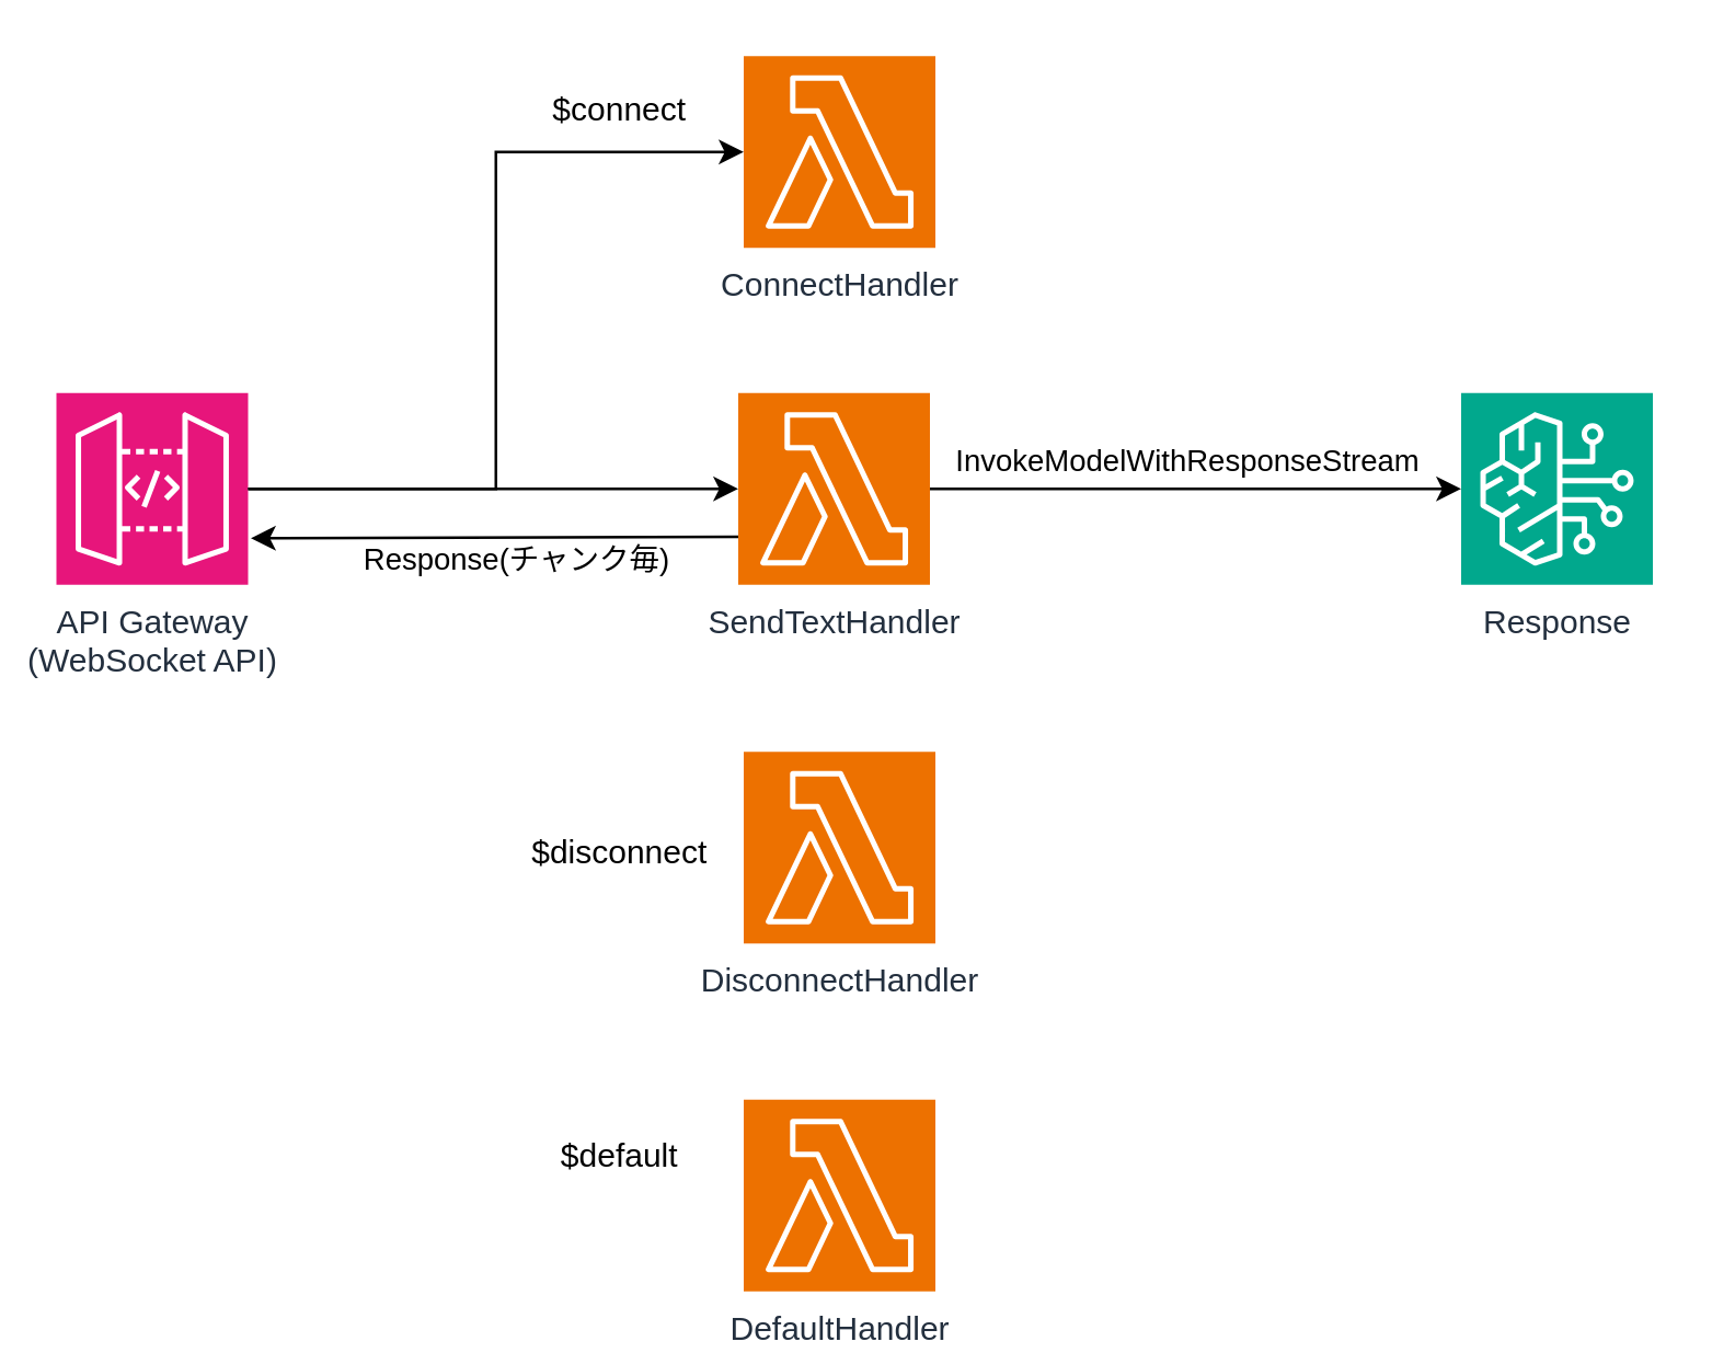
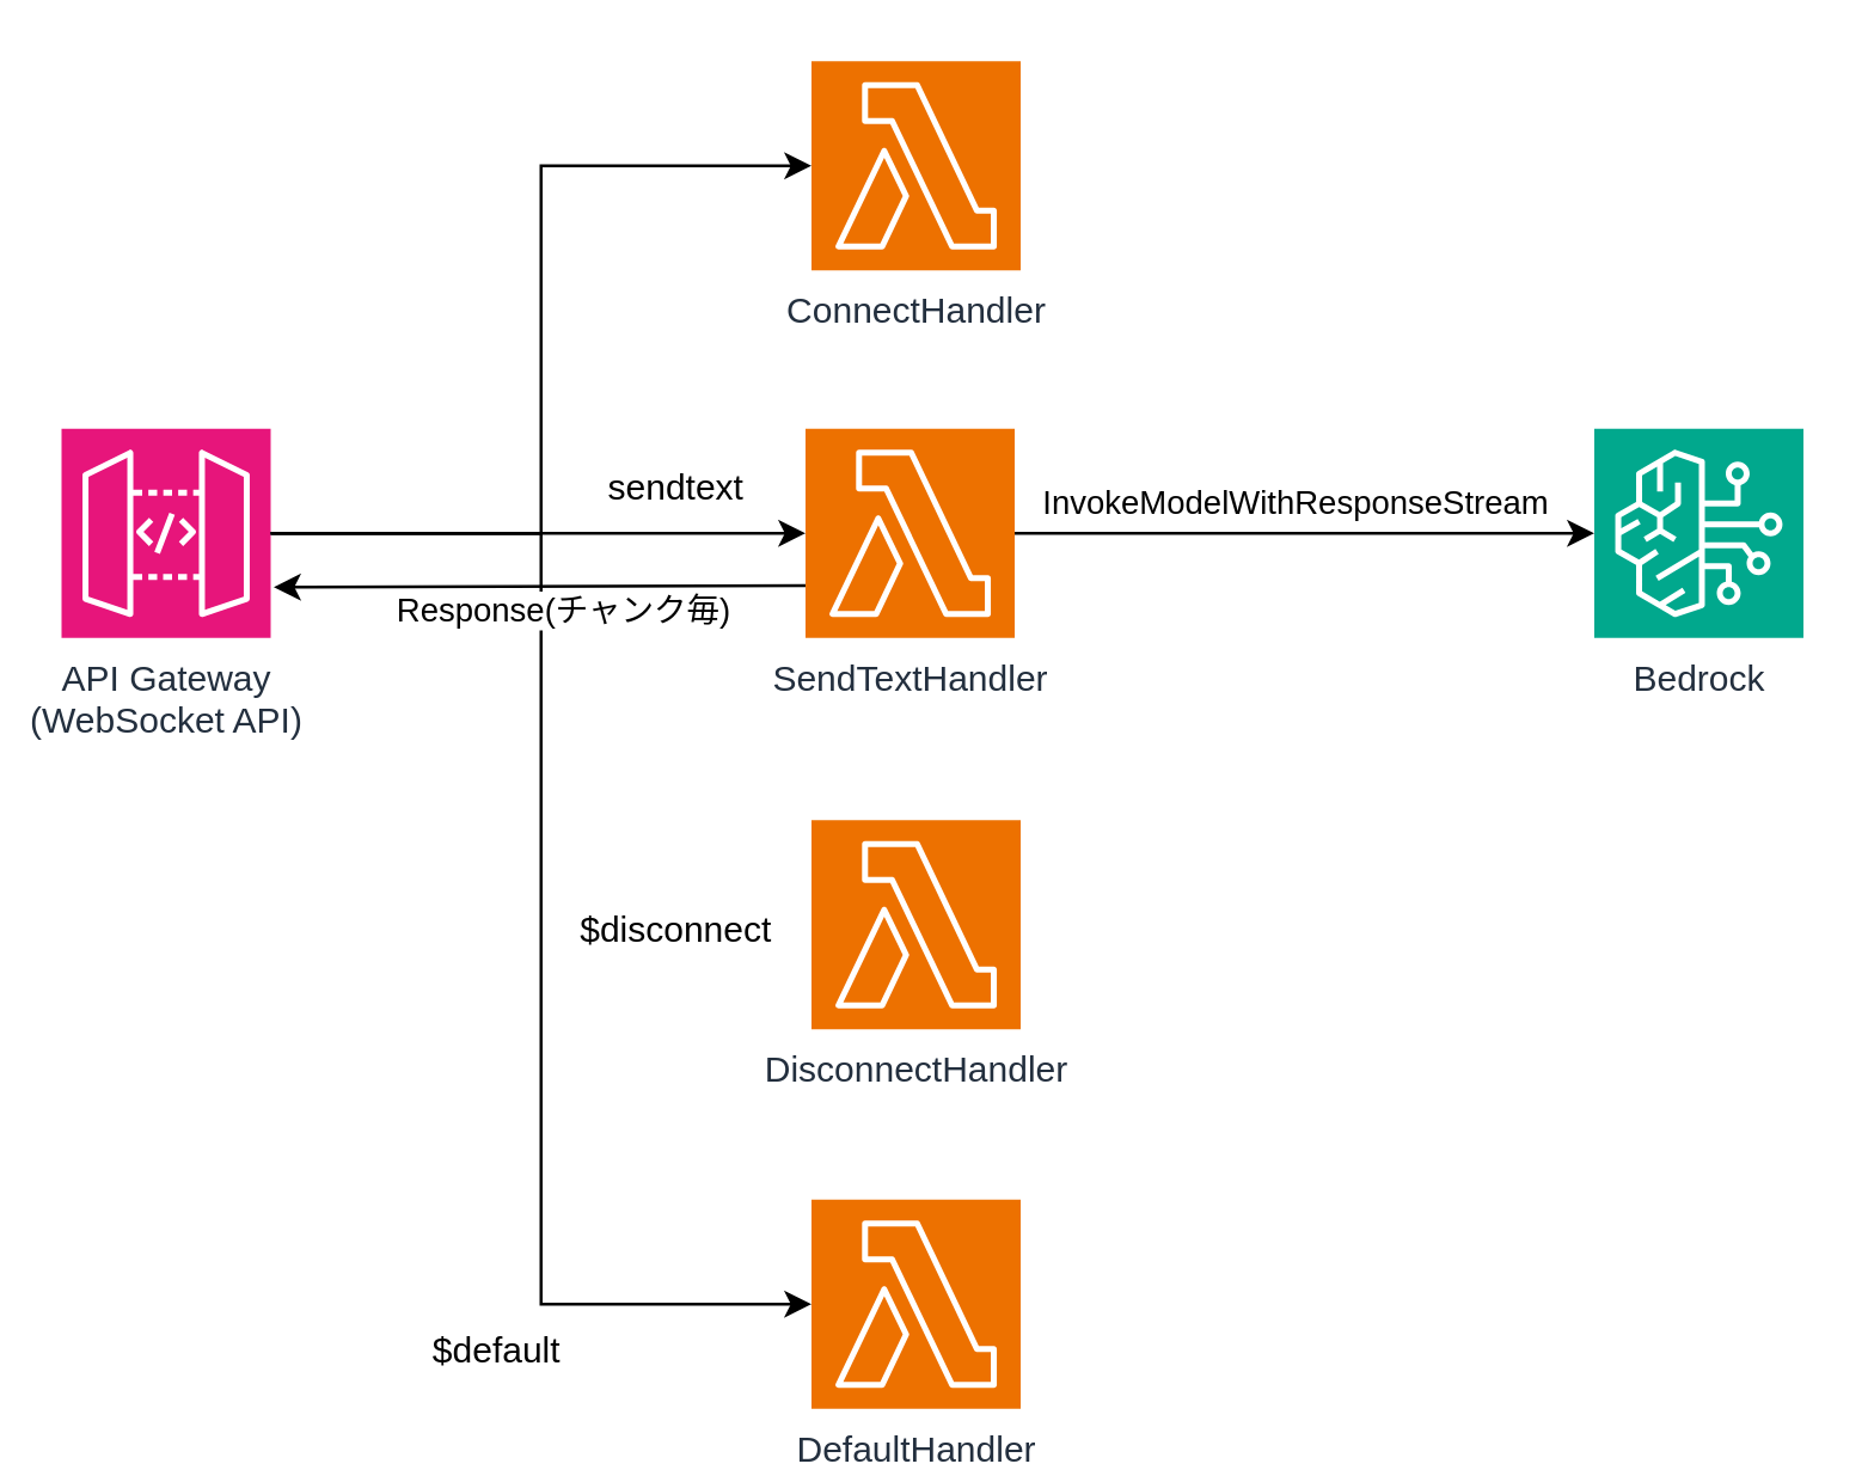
  <mxCell id="0" />
  <mxCell id="1" parent="0" />
  <mxCell id="2" value="API Gateway&lt;div&gt;(WebSocket API)&lt;/div&gt;" style="sketch=0;points=[[0,0,0],[0.25,0,0],[0.5,0,0],[0.75,0,0],[1,0,0],[0,1,0],[0.25,1,0],[0.5,1,0],[0.75,1,0],[1,1,0],[0,0.25,0],[0,0.5,0],[0,0.75,0],[1,0.25,0],[1,0.5,0],[1,0.75,0]];outlineConnect=0;fontColor=#232F3E;fillColor=#E7157B;strokeColor=#ffffff;dashed=0;verticalLabelPosition=bottom;verticalAlign=top;align=center;html=1;fontSize=12;fontStyle=0;aspect=fixed;shape=mxgraph.aws4.resourceIcon;resIcon=mxgraph.aws4.api_gateway;" vertex="1" parent="1"><mxGeometry x="20" y="143" width="70" height="70" as="geometry" /></mxCell>
  <mxCell id="3" style="edgeStyle=orthogonalEdgeStyle;rounded=0;orthogonalLoop=1;jettySize=auto;html=1;" edge="1" parent="1" source="5" target="9"><mxGeometry relative="1" as="geometry" /></mxCell>
  <mxCell id="4" value="InvokeModelWithResponseStream" style="edgeLabel;html=1;align=center;verticalAlign=middle;resizable=0;points=[];" vertex="1" connectable="0" parent="3"><mxGeometry x="0.13" y="3" relative="1" as="geometry"><mxPoint x="-17" y="-8" as="offset" /></mxGeometry></mxCell>
  <mxCell id="5" value="SendTextHandler" style="sketch=0;points=[[0,0,0],[0.25,0,0],[0.5,0,0],[0.75,0,0],[1,0,0],[0,1,0],[0.25,1,0],[0.5,1,0],[0.75,1,0],[1,1,0],[0,0.25,0],[0,0.5,0],[0,0.75,0],[1,0.25,0],[1,0.5,0],[1,0.75,0]];outlineConnect=0;fontColor=#232F3E;fillColor=#ED7100;strokeColor=#ffffff;dashed=0;verticalLabelPosition=bottom;verticalAlign=top;align=center;html=1;fontSize=12;fontStyle=0;aspect=fixed;shape=mxgraph.aws4.resourceIcon;resIcon=mxgraph.aws4.lambda;" vertex="1" parent="1"><mxGeometry x="269" y="143" width="70" height="70" as="geometry" /></mxCell>
  <mxCell id="6" value="ConnectHandler" style="sketch=0;points=[[0,0,0],[0.25,0,0],[0.5,0,0],[0.75,0,0],[1,0,0],[0,1,0],[0.25,1,0],[0.5,1,0],[0.75,1,0],[1,1,0],[0,0.25,0],[0,0.5,0],[0,0.75,0],[1,0.25,0],[1,0.5,0],[1,0.75,0]];outlineConnect=0;fontColor=#232F3E;fillColor=#ED7100;strokeColor=#ffffff;dashed=0;verticalLabelPosition=bottom;verticalAlign=top;align=center;html=1;fontSize=12;fontStyle=0;aspect=fixed;shape=mxgraph.aws4.resourceIcon;resIcon=mxgraph.aws4.lambda;" vertex="1" parent="1"><mxGeometry x="271" y="20" width="70" height="70" as="geometry" /></mxCell>
  <mxCell id="7" value="DisconnectHandler" style="sketch=0;points=[[0,0,0],[0.25,0,0],[0.5,0,0],[0.75,0,0],[1,0,0],[0,1,0],[0.25,1,0],[0.5,1,0],[0.75,1,0],[1,1,0],[0,0.25,0],[0,0.5,0],[0,0.75,0],[1,0.25,0],[1,0.5,0],[1,0.75,0]];outlineConnect=0;fontColor=#232F3E;fillColor=#ED7100;strokeColor=#ffffff;dashed=0;verticalLabelPosition=bottom;verticalAlign=top;align=center;html=1;fontSize=12;fontStyle=0;aspect=fixed;shape=mxgraph.aws4.resourceIcon;resIcon=mxgraph.aws4.lambda;" vertex="1" parent="1"><mxGeometry x="271" y="274" width="70" height="70" as="geometry" /></mxCell>
  <mxCell id="8" value="DefaultHandler" style="sketch=0;points=[[0,0,0],[0.25,0,0],[0.5,0,0],[0.75,0,0],[1,0,0],[0,1,0],[0.25,1,0],[0.5,1,0],[0.75,1,0],[1,1,0],[0,0.25,0],[0,0.5,0],[0,0.75,0],[1,0.25,0],[1,0.5,0],[1,0.75,0]];outlineConnect=0;fontColor=#232F3E;fillColor=#ED7100;strokeColor=#ffffff;dashed=0;verticalLabelPosition=bottom;verticalAlign=top;align=center;html=1;fontSize=12;fontStyle=0;aspect=fixed;shape=mxgraph.aws4.resourceIcon;resIcon=mxgraph.aws4.lambda;" vertex="1" parent="1"><mxGeometry x="271" y="401" width="70" height="70" as="geometry" /></mxCell>
- <mxCell id="9" value="Response" style="sketch=0;points=[[0,0,0],[0.25,0,0],[0.5,0,0],[0.75,0,0],[1,0,0],[0,1,0],[0.25,1,0],[0.5,1,0],[0.75,1,0],[1,1,0],[0,0.25,0],[0,0.5,0],[0,0.75,0],[1,0.25,0],[1,0.5,0],[1,0.75,0]];outlineConnect=0;fontColor=#232F3E;fillColor=#01A88D;strokeColor=#ffffff;dashed=0;verticalLabelPosition=bottom;verticalAlign=top;align=center;html=1;fontSize=12;fontStyle=0;aspect=fixed;shape=mxgraph.aws4.resourceIcon;resIcon=mxgraph.aws4.bedrock;" vertex="1" parent="1"><mxGeometry x="533" y="143" width="70" height="70" as="geometry" /></mxCell>
+ <mxCell id="9" value="Bedrock" style="sketch=0;points=[[0,0,0],[0.25,0,0],[0.5,0,0],[0.75,0,0],[1,0,0],[0,1,0],[0.25,1,0],[0.5,1,0],[0.75,1,0],[1,1,0],[0,0.25,0],[0,0.5,0],[0,0.75,0],[1,0.25,0],[1,0.5,0],[1,0.75,0]];outlineConnect=0;fontColor=#232F3E;fillColor=#01A88D;strokeColor=#ffffff;dashed=0;verticalLabelPosition=bottom;verticalAlign=top;align=center;html=1;fontSize=12;fontStyle=0;aspect=fixed;shape=mxgraph.aws4.resourceIcon;resIcon=mxgraph.aws4.bedrock;" vertex="1" parent="1"><mxGeometry x="533" y="143" width="70" height="70" as="geometry" /></mxCell>
  <mxCell id="10" style="edgeStyle=orthogonalEdgeStyle;rounded=0;orthogonalLoop=1;jettySize=auto;html=1;entryX=0;entryY=0.5;entryDx=0;entryDy=0;entryPerimeter=0;" edge="1" parent="1" source="2" target="5"><mxGeometry relative="1" as="geometry" /></mxCell>
  <mxCell id="11" style="edgeStyle=orthogonalEdgeStyle;rounded=0;orthogonalLoop=1;jettySize=auto;html=1;entryX=0;entryY=0.5;entryDx=0;entryDy=0;entryPerimeter=0;" edge="1" parent="1" source="2" target="6"><mxGeometry relative="1" as="geometry" /></mxCell>
- <mxCell id="13" value="$connect" style="text;html=1;align=center;verticalAlign=middle;whiteSpace=wrap;rounded=0;" vertex="1" parent="1"><mxGeometry x="196" y="25" width="60" height="30" as="geometry" /></mxCell>
+ <mxCell id="12" style="edgeStyle=orthogonalEdgeStyle;rounded=0;orthogonalLoop=1;jettySize=auto;html=1;entryX=0;entryY=0.5;entryDx=0;entryDy=0;entryPerimeter=0;" edge="1" parent="1" source="2" target="8"><mxGeometry relative="1" as="geometry" /></mxCell>
+ <mxCell id="14" value="sendtext" style="text;html=1;align=center;verticalAlign=middle;whiteSpace=wrap;rounded=0;" vertex="1" parent="1"><mxGeometry x="196" y="148" width="60" height="30" as="geometry" /></mxCell>
  <mxCell id="15" value="$disconnect" style="text;html=1;align=center;verticalAlign=middle;whiteSpace=wrap;rounded=0;" vertex="1" parent="1"><mxGeometry x="196" y="296" width="60" height="30" as="geometry" /></mxCell>
- <mxCell id="16" value="$default" style="text;html=1;align=center;verticalAlign=middle;whiteSpace=wrap;rounded=0;" vertex="1" parent="1"><mxGeometry x="196" y="407" width="60" height="30" as="geometry" /></mxCell>
+ <mxCell id="16" value="$default" style="text;html=1;align=center;verticalAlign=middle;whiteSpace=wrap;rounded=0;" vertex="1" parent="1"><mxGeometry x="136" y="437" width="60" height="30" as="geometry" /></mxCell>
  <mxCell id="17" value="" style="endArrow=classic;html=1;rounded=0;exitX=0;exitY=0.75;exitDx=0;exitDy=0;exitPerimeter=0;" edge="1" parent="1" source="5"><mxGeometry width="50" height="50" relative="1" as="geometry"><mxPoint x="274" y="249" as="sourcePoint" /><mxPoint x="91" y="196" as="targetPoint" /></mxGeometry></mxCell>
  <mxCell id="18" value="Response(チャンク毎)" style="edgeLabel;html=1;align=center;verticalAlign=middle;resizable=0;points=[];" vertex="1" connectable="0" parent="17"><mxGeometry x="0.328" relative="1" as="geometry"><mxPoint x="36" y="8" as="offset" /></mxGeometry></mxCell>
